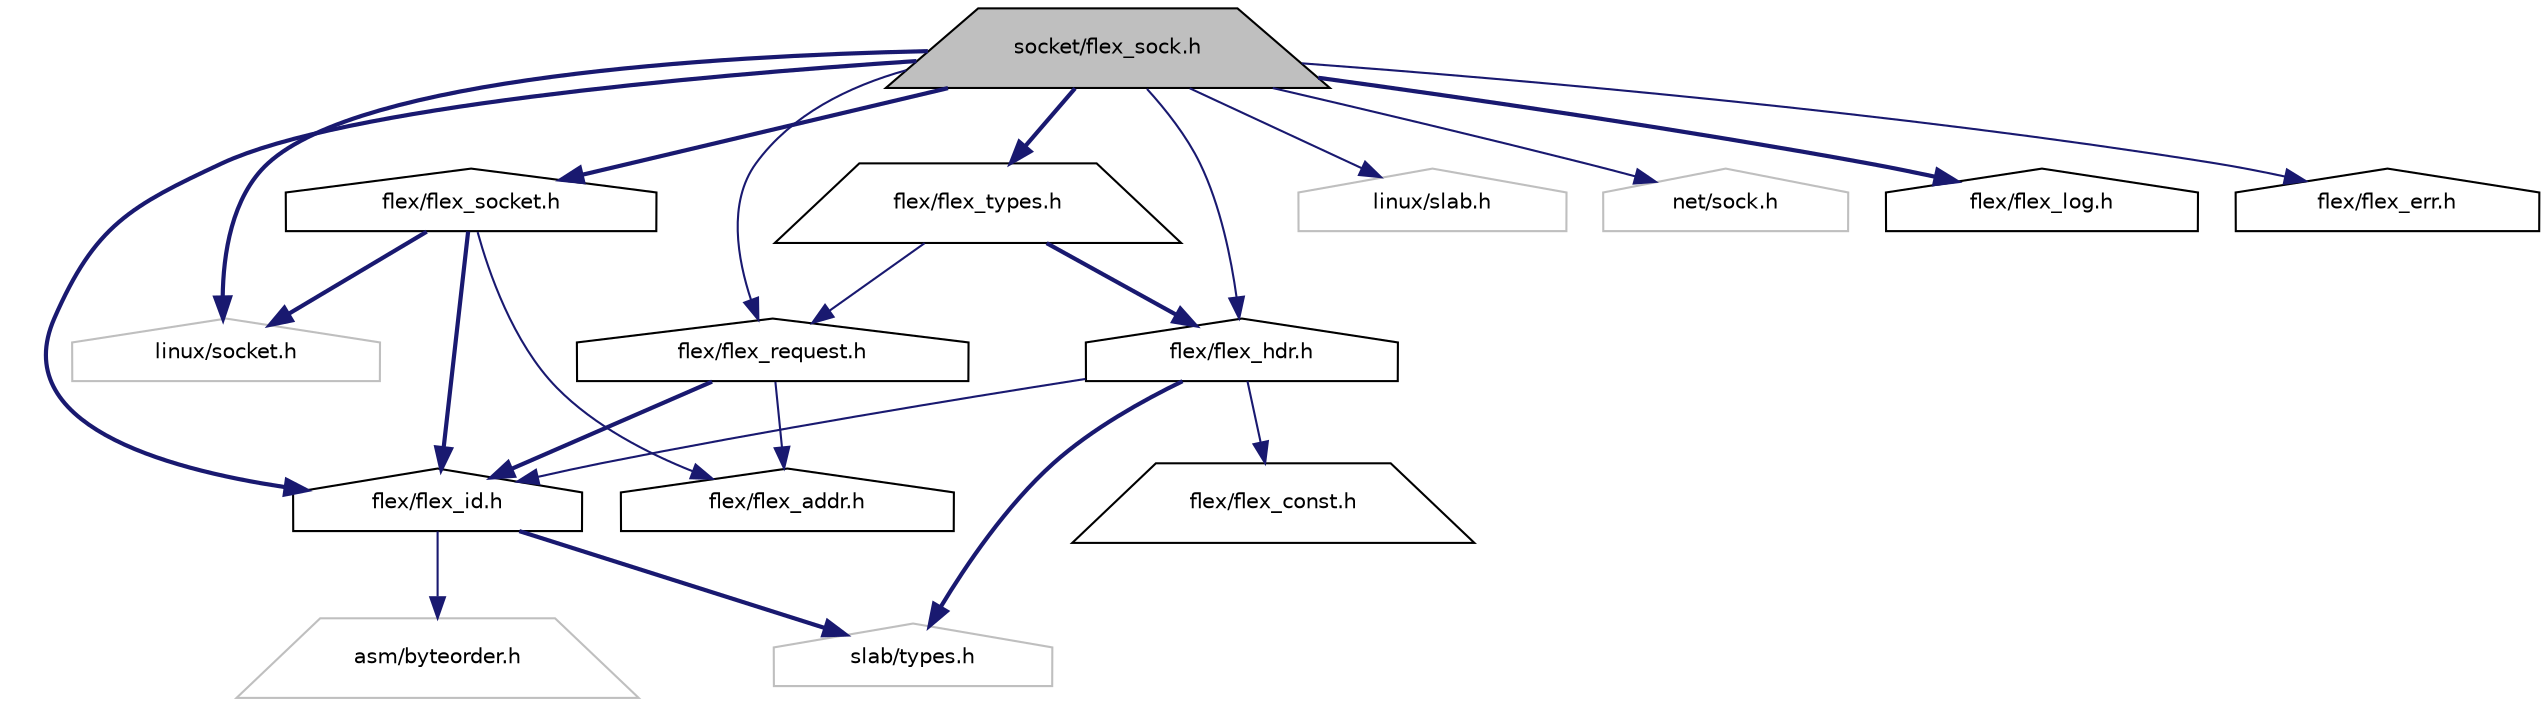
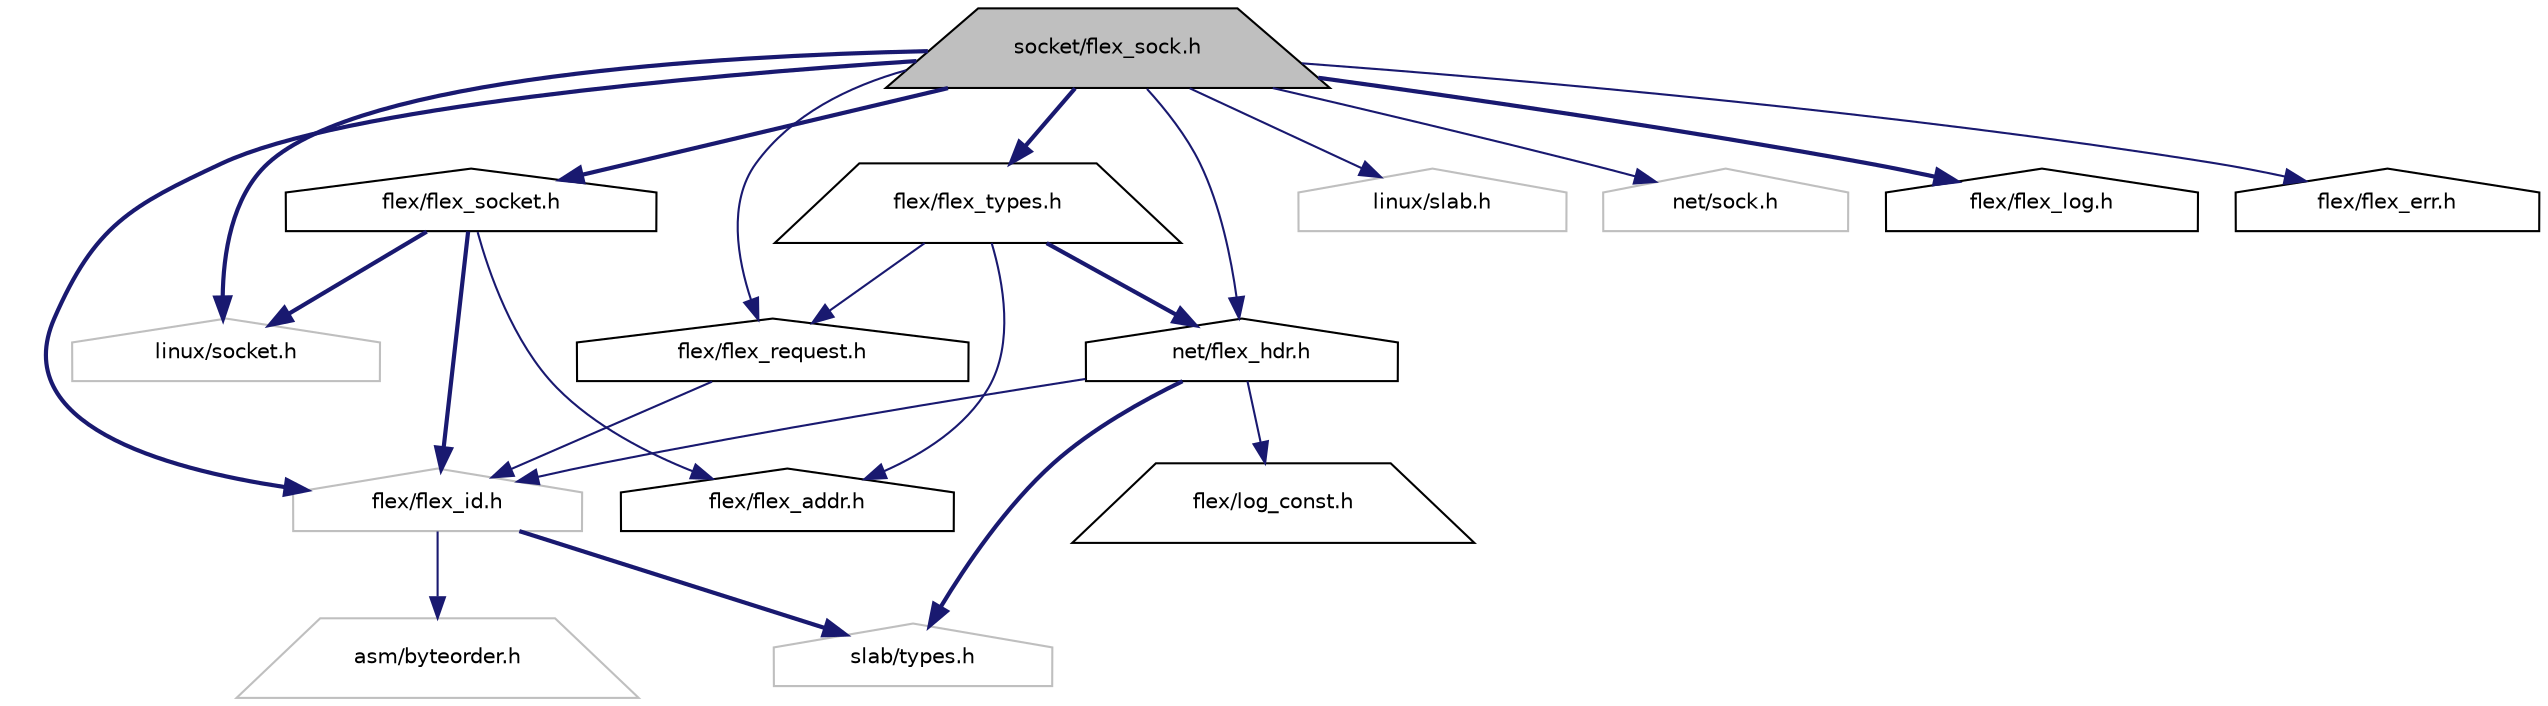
  digraph {
    node [color=black fillcolor=white fontname=Helvetica fontsize=10 shape=house style=filled]
    edge [color=midnightblue fontname=Helvetica fontsize=10 labelfontname=Helvetica labelfontsize=10 style=bold]
    n1 [fillcolor=grey75 fontcolor=black height=0.2 label="socket/flex_sock.h" shape=trapezium width=0.4]
    n2 [color=grey75 height=0.2 label="linux/socket.h" width=0.4]
    n3 [color=grey75 height=0.2 label="linux/slab.h" width=0.4]
    n4 [color=grey75 height=0.2 label="net/sock.h" width=0.4]
    n5 [height=0.2 label="flex/flex_log.h" width=0.4]
-   n6 [height=0.2 label="flex/flex_id.h" width=0.4]
+   n6 [color=grey75 height=0.2 label="flex/flex_id.h" width=0.4]
    n7 [height=0.2 label="flex/flex_request.h" width=0.4]
-   n8 [height=0.2 label="flex/flex_hdr.h" width=0.4]
+   n8 [height=0.2 label="net/flex_hdr.h" width=0.4]
    n9 [height=0.2 label="flex/flex_socket.h" width=0.4]
    n10 [height=0.2 label="flex/flex_err.h" width=0.4]
    n11 [height=0.2 label="flex/flex_types.h" shape=trapezium width=0.4]
-   n12 [height=0.2 label="flex/flex_const.h" shape=trapezium width=0.4]
+   n12 [height=0.2 label="flex/log_const.h" shape=trapezium width=0.4]
    n13 [color=grey75 height=0.2 label="slab/types.h" width=0.4]
    n14 [color=grey75 height=0.2 label="asm/byteorder.h" shape=trapezium width=0.4]
    n15 [height=0.2 label="flex/flex_addr.h" width=0.4]
    n1 -> n2
    n1 -> n3 [style=solid]
    n1 -> n4 [style=solid]
    n1 -> n5
    n1 -> n6
    n1 -> n7 [style=solid]
    n1 -> n8 [style=solid]
    n1 -> n9
    n1 -> n10 [style=solid]
    n1 -> n11
    n6 -> n13
    n6 -> n14 [style=solid]
-   n7 -> n6
-   n7 -> n15 [style=solid]
+   n7 -> n6 [style=solid]
+   n11 -> n15 [style=solid]
    n8 -> n6 [style=solid]
    n8 -> n12 [style=solid]
    n8 -> n13
    n9 -> n2
    n9 -> n6
    n9 -> n15 [style=solid]
    n11 -> n7 [style=solid]
    n11 -> n8
  }
